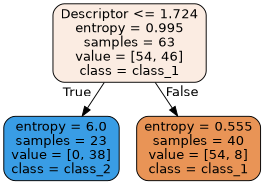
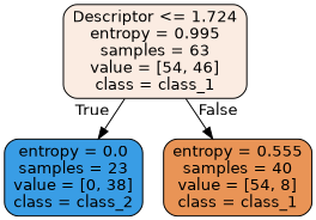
  digraph {
    node [color=black fontname=helvetica shape=box style="filled, rounded"]
    edge [fontname=helvetica labeldistance=2.5]
    n1 [fillcolor="#fbece2" label="Descriptor <= 1.724\nentropy = 0.995\nsamples = 63\nvalue = [54, 46]\nclass = class_1"]
-   n2 [fillcolor="#399de5" label="entropy = 6.0\nsamples = 23\nvalue = [0, 38]\nclass = class_2"]
+   n2 [fillcolor="#399de5" label="entropy = 0.0\nsamples = 23\nvalue = [0, 38]\nclass = class_2"]
    n3 [fillcolor="#e99456" label="entropy = 0.555\nsamples = 40\nvalue = [54, 8]\nclass = class_1"]
    n1 -> n2 [headlabel=True labelangle=45]
    n1 -> n3 [headlabel=False labelangle=-45]
  }
